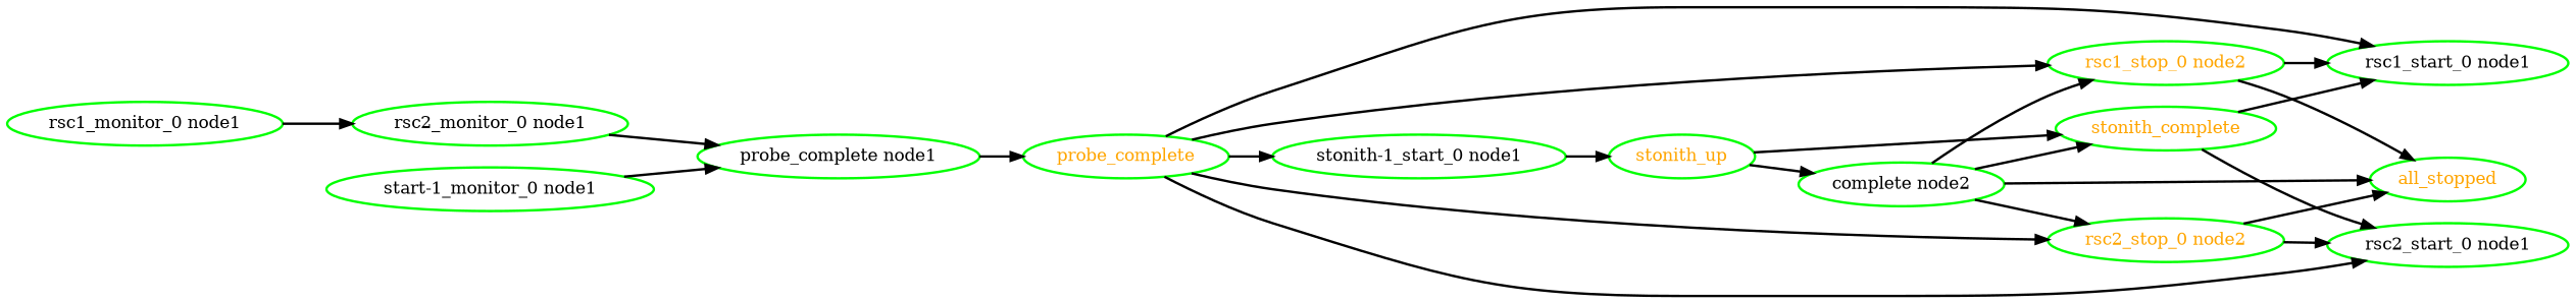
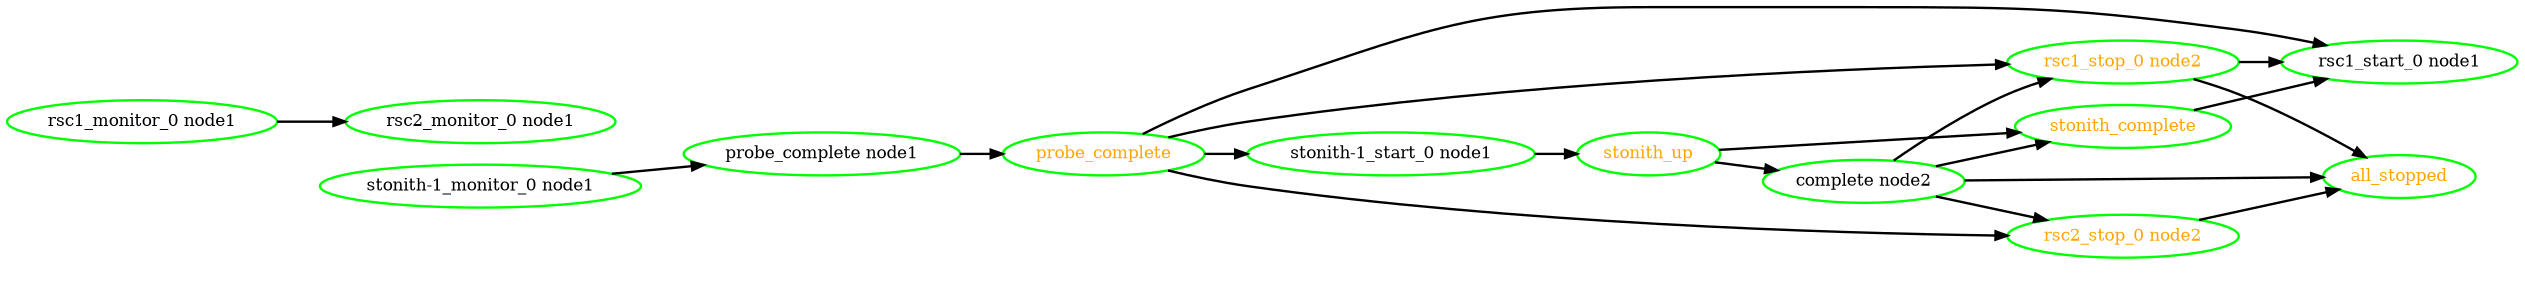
  digraph {
    rankdir=LR
    node [color=green fontcolor=black style=bold]
    edge [style=bold]
    all_stopped [fontcolor=orange]
    probe_complete [fontcolor=orange]
    "probe_complete node1"
    "rsc1_start_0 node1"
    "rsc1_stop_0 node2" [fontcolor=orange]
-   "rsc2_start_0 node1"
    "rsc2_stop_0 node2" [fontcolor=orange]
    "stonith-1_start_0 node1"
    stonith_up [fontcolor=orange]
    n10 [label="complete node2"]
    stonith_complete [fontcolor=orange]
    "rsc1_monitor_0 node1"
    "rsc2_monitor_0 node1"
-   "stonith-1_monitor_0 node1" [label="start-1_monitor_0 node1"]
+   "stonith-1_monitor_0 node1"
    probe_complete -> "rsc1_start_0 node1"
    probe_complete -> "rsc1_stop_0 node2"
-   probe_complete -> "rsc2_start_0 node1"
    probe_complete -> "rsc2_stop_0 node2"
    probe_complete -> "stonith-1_start_0 node1"
    "probe_complete node1" -> probe_complete
    "rsc1_stop_0 node2" -> all_stopped
    "rsc1_stop_0 node2" -> "rsc1_start_0 node1"
    "rsc2_stop_0 node2" -> all_stopped
-   "rsc2_stop_0 node2" -> "rsc2_start_0 node1"
    "stonith-1_start_0 node1" -> stonith_up
    stonith_up -> n10
    stonith_up -> stonith_complete
    n10 -> all_stopped
    n10 -> "rsc1_stop_0 node2"
    n10 -> "rsc2_stop_0 node2"
    n10 -> stonith_complete
    stonith_complete -> "rsc1_start_0 node1"
-   stonith_complete -> "rsc2_start_0 node1"
    "rsc1_monitor_0 node1" -> "rsc2_monitor_0 node1"
-   "rsc2_monitor_0 node1" -> "probe_complete node1"
    "stonith-1_monitor_0 node1" -> "probe_complete node1"
  }
